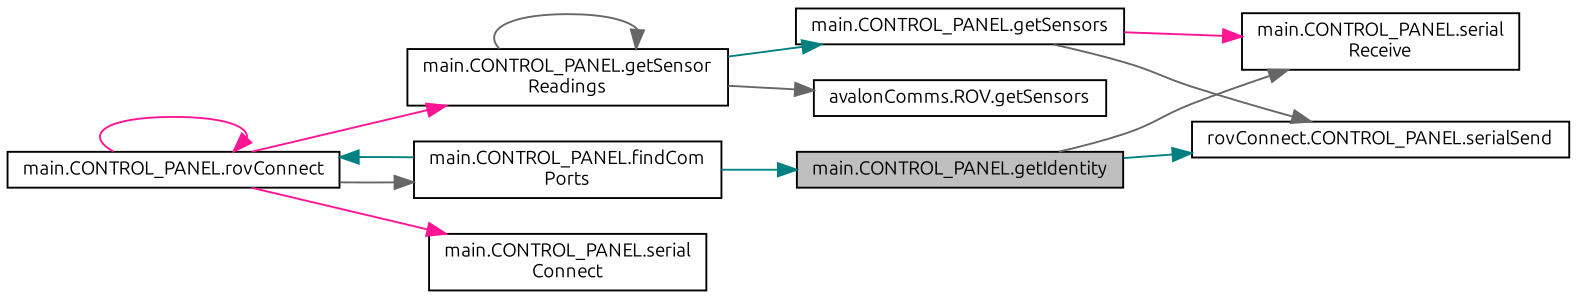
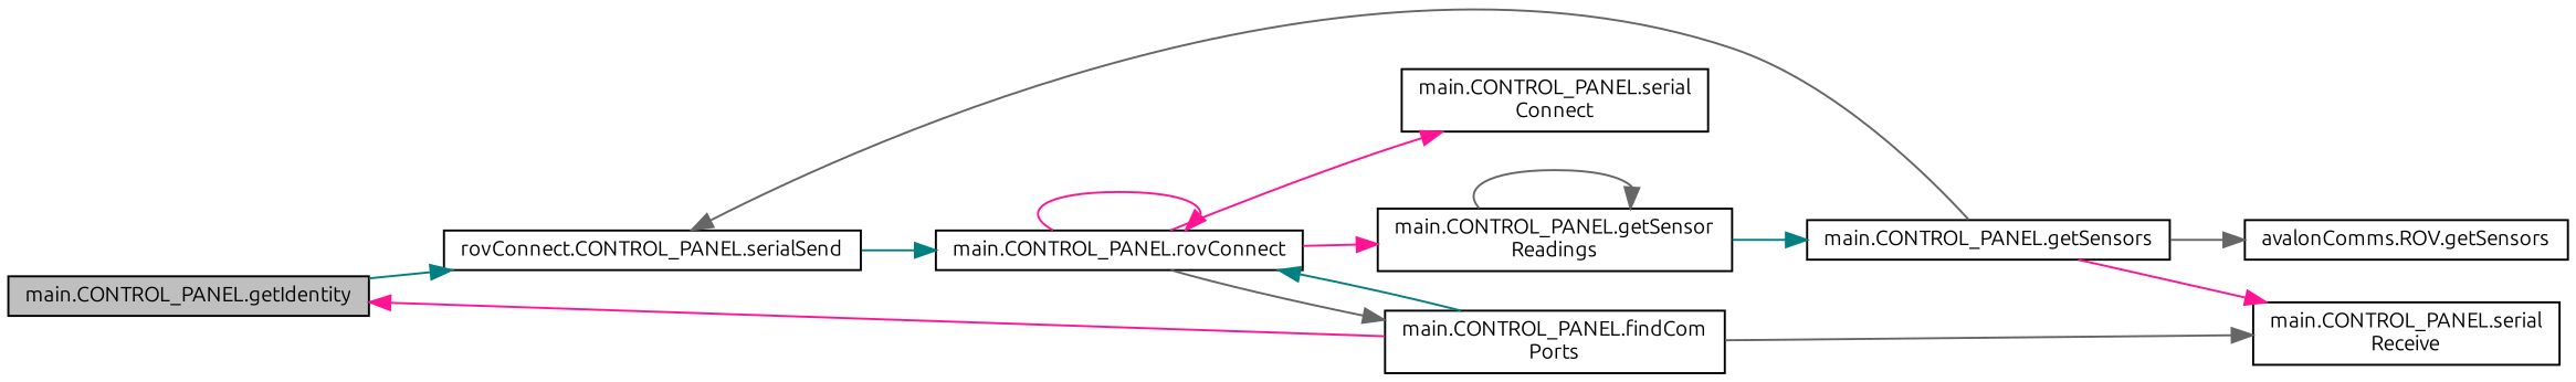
  digraph {
    fontname=Ubuntu
    rankdir=LR
    node [color=black fillcolor=white fontname=Ubuntu fontsize=10 shape=record style=filled]
    edge [color=gray40 fontname=Ubuntu fontsize=10 labelfontname=Helvetica labelfontsize=10 style=solid]
    n1 [fillcolor=grey75 fontcolor=black height=0.2 label="main.CONTROL_PANEL.getIdentity" width=0.4]
    n2 [height=0.2 label="main.CONTROL_PANEL.serial\lReceive" width=0.4]
    n3 [height=0.2 label="rovConnect.CONTROL_PANEL.serialSend" width=0.4]
    n4 [height=0.2 label="main.CONTROL_PANEL.rovConnect" width=0.4]
    n5 [height=0.2 label="main.CONTROL_PANEL.findCom\lPorts" width=0.4]
    n6 [height=0.2 label="main.CONTROL_PANEL.getSensor\lReadings" width=0.4]
    n7 [height=0.2 label="main.CONTROL_PANEL.serial\lConnect" width=0.4]
    n8 [height=0.2 label="avalonComms.ROV.getSensors" width=0.4]
    n9 [height=0.2 label="main.CONTROL_PANEL.getSensors" width=0.4]
-   n1 -> n2
+   n5 -> n2
    n1 -> n3 [color=teal]
+   n3 -> n4 [color=teal]
    n4 -> n4 [color=deeppink]
    n4 -> n5
    n4 -> n6 [color=deeppink]
    n4 -> n7 [color=deeppink]
-   n5 -> n1 [color=teal]
+   n5 -> n1 [color=deeppink]
    n5 -> n4 [color=teal]
    n6 -> n6
-   n6 -> n8
+   n9 -> n8
    n6 -> n9 [color=teal]
    n9 -> n2 [color=deeppink]
    n9 -> n3
  }
